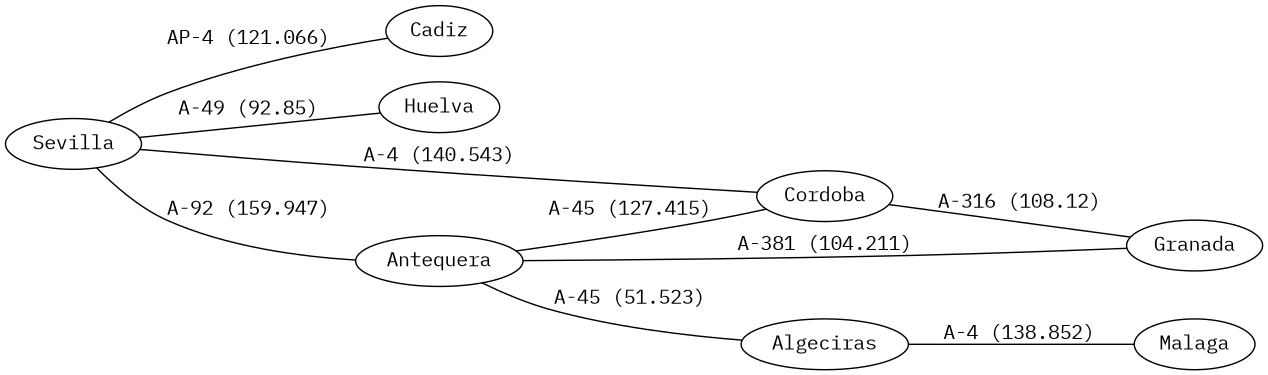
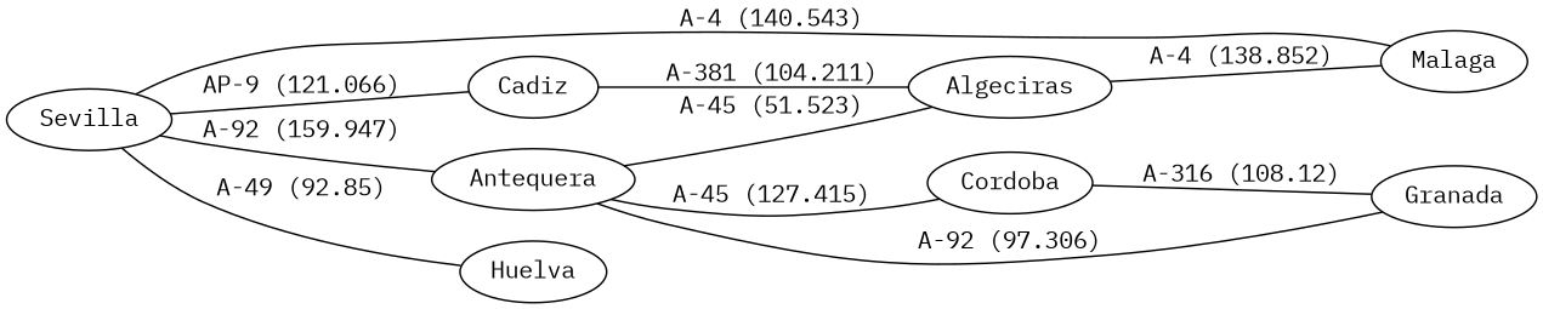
  strict graph {
    fontname="IBM Plex Mono"
    rankdir=LR
    node [fontname="IBM Plex Mono"]
    edge [fontname="IBM Plex Mono"]
    n1 [label=Sevilla]
    n2 [label=Cadiz]
    n3 [label=Huelva]
    n4 [label=Cordoba]
    n5 [label=Antequera]
    n6 [label=Algeciras]
    n7 [label=Granada]
    n8 [label=Malaga]
-   n1 -- n2 [label="AP-4 (121.066)"]
+   n1 -- n2 [label="AP-9 (121.066)"]
    n1 -- n3 [label="A-49 (92.85)"]
-   n1 -- n4 [label="A-4 (140.543)"]
+   n1 -- n8 [label="A-4 (140.543)"]
    n1 -- n5 [label="A-92 (159.947)"]
+   n2 -- n6 [label="A-381 (104.211)"]
    n4 -- n7 [label="A-316 (108.12)"]
    n5 -- n4 [label="A-45 (127.415)"]
    n5 -- n6 [label="A-45 (51.523)"]
-   n5 -- n7 [label="A-381 (104.211)"]
+   n5 -- n7 [label="A-92 (97.306)"]
    n6 -- n8 [label="A-4 (138.852)"]
  }
